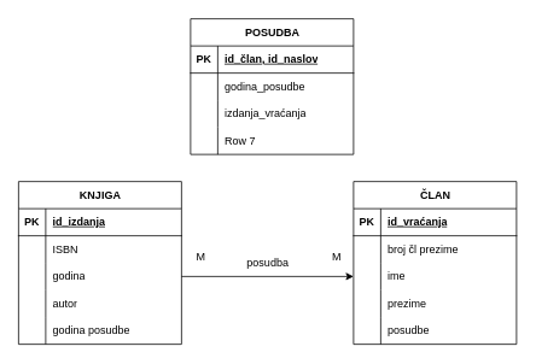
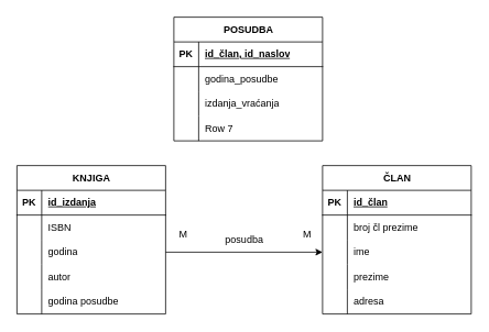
  <mxCell id="0" />
  <mxCell id="1" parent="0" />
  <mxCell id="2" value="KNJIGA" style="shape=table;startSize=30;container=1;collapsible=1;childLayout=tableLayout;fixedRows=1;rowLines=0;fontStyle=1;align=center;resizeLast=1;html=1;" vertex="1" parent="1"><mxGeometry x="20" y="200" width="180" height="180" as="geometry" /></mxCell>
  <mxCell id="3" value="" style="shape=tableRow;horizontal=0;startSize=0;swimlaneHead=0;swimlaneBody=0;fillColor=none;collapsible=0;dropTarget=0;points=[[0,0.5],[1,0.5]];portConstraint=eastwest;top=0;left=0;right=0;bottom=1;" vertex="1" parent="2"><mxGeometry y="30" width="180" height="30" as="geometry" /></mxCell>
  <mxCell id="4" value="PK" style="shape=partialRectangle;connectable=0;fillColor=none;top=0;left=0;bottom=0;right=0;fontStyle=1;overflow=hidden;whiteSpace=wrap;html=1;" vertex="1" parent="3"><mxGeometry width="30" height="30" as="geometry"><mxRectangle width="30" height="30" as="alternateBounds" /></mxGeometry></mxCell>
  <mxCell id="5" value="id_izdanja" style="shape=partialRectangle;connectable=0;fillColor=none;top=0;left=0;bottom=0;right=0;align=left;spacingLeft=6;fontStyle=5;overflow=hidden;whiteSpace=wrap;html=1;" vertex="1" parent="3"><mxGeometry x="30" width="150" height="30" as="geometry"><mxRectangle width="150" height="30" as="alternateBounds" /></mxGeometry></mxCell>
  <mxCell id="6" value="" style="shape=tableRow;horizontal=0;startSize=0;swimlaneHead=0;swimlaneBody=0;fillColor=none;collapsible=0;dropTarget=0;points=[[0,0.5],[1,0.5]];portConstraint=eastwest;top=0;left=0;right=0;bottom=0;" vertex="1" parent="2"><mxGeometry y="60" width="180" height="30" as="geometry" /></mxCell>
  <mxCell id="7" value="" style="shape=partialRectangle;connectable=0;fillColor=none;top=0;left=0;bottom=0;right=0;editable=1;overflow=hidden;whiteSpace=wrap;html=1;" vertex="1" parent="6"><mxGeometry width="30" height="30" as="geometry"><mxRectangle width="30" height="30" as="alternateBounds" /></mxGeometry></mxCell>
  <mxCell id="8" value="ISBN" style="shape=partialRectangle;connectable=0;fillColor=none;top=0;left=0;bottom=0;right=0;align=left;spacingLeft=6;overflow=hidden;whiteSpace=wrap;html=1;" vertex="1" parent="6"><mxGeometry x="30" width="150" height="30" as="geometry"><mxRectangle width="150" height="30" as="alternateBounds" /></mxGeometry></mxCell>
  <mxCell id="9" value="" style="shape=tableRow;horizontal=0;startSize=0;swimlaneHead=0;swimlaneBody=0;fillColor=none;collapsible=0;dropTarget=0;points=[[0,0.5],[1,0.5]];portConstraint=eastwest;top=0;left=0;right=0;bottom=0;" vertex="1" parent="2"><mxGeometry y="90" width="180" height="30" as="geometry" /></mxCell>
  <mxCell id="10" value="" style="shape=partialRectangle;connectable=0;fillColor=none;top=0;left=0;bottom=0;right=0;editable=1;overflow=hidden;whiteSpace=wrap;html=1;" vertex="1" parent="9"><mxGeometry width="30" height="30" as="geometry"><mxRectangle width="30" height="30" as="alternateBounds" /></mxGeometry></mxCell>
  <mxCell id="11" value="godina" style="shape=partialRectangle;connectable=0;fillColor=none;top=0;left=0;bottom=0;right=0;align=left;spacingLeft=6;overflow=hidden;whiteSpace=wrap;html=1;" vertex="1" parent="9"><mxGeometry x="30" width="150" height="30" as="geometry"><mxRectangle width="150" height="30" as="alternateBounds" /></mxGeometry></mxCell>
  <mxCell id="12" value="" style="shape=tableRow;horizontal=0;startSize=0;swimlaneHead=0;swimlaneBody=0;fillColor=none;collapsible=0;dropTarget=0;points=[[0,0.5],[1,0.5]];portConstraint=eastwest;top=0;left=0;right=0;bottom=0;" vertex="1" parent="2"><mxGeometry y="120" width="180" height="30" as="geometry" /></mxCell>
  <mxCell id="13" value="" style="shape=partialRectangle;connectable=0;fillColor=none;top=0;left=0;bottom=0;right=0;editable=1;overflow=hidden;whiteSpace=wrap;html=1;" vertex="1" parent="12"><mxGeometry width="30" height="30" as="geometry"><mxRectangle width="30" height="30" as="alternateBounds" /></mxGeometry></mxCell>
  <mxCell id="14" value="autor" style="shape=partialRectangle;connectable=0;fillColor=none;top=0;left=0;bottom=0;right=0;align=left;spacingLeft=6;overflow=hidden;whiteSpace=wrap;html=1;" vertex="1" parent="12"><mxGeometry x="30" width="150" height="30" as="geometry"><mxRectangle width="150" height="30" as="alternateBounds" /></mxGeometry></mxCell>
  <mxCell id="15" value="" style="shape=tableRow;horizontal=0;startSize=0;swimlaneHead=0;swimlaneBody=0;fillColor=none;collapsible=0;dropTarget=0;points=[[0,0.5],[1,0.5]];portConstraint=eastwest;top=0;left=0;right=0;bottom=0;" vertex="1" parent="2"><mxGeometry y="150" width="180" height="30" as="geometry" /></mxCell>
  <mxCell id="16" value="" style="shape=partialRectangle;connectable=0;fillColor=none;top=0;left=0;bottom=0;right=0;editable=1;overflow=hidden;whiteSpace=wrap;html=1;" vertex="1" parent="15"><mxGeometry width="30" height="30" as="geometry"><mxRectangle width="30" height="30" as="alternateBounds" /></mxGeometry></mxCell>
  <mxCell id="17" value="godina posudbe" style="shape=partialRectangle;connectable=0;fillColor=none;top=0;left=0;bottom=0;right=0;align=left;spacingLeft=6;overflow=hidden;whiteSpace=wrap;html=1;" vertex="1" parent="15"><mxGeometry x="30" width="150" height="30" as="geometry"><mxRectangle width="150" height="30" as="alternateBounds" /></mxGeometry></mxCell>
  <mxCell id="18" value="ČLAN" style="shape=table;startSize=30;container=1;collapsible=1;childLayout=tableLayout;fixedRows=1;rowLines=0;fontStyle=1;align=center;resizeLast=1;html=1;" vertex="1" parent="1"><mxGeometry x="390" y="200" width="180" height="180" as="geometry" /></mxCell>
  <mxCell id="19" value="" style="shape=tableRow;horizontal=0;startSize=0;swimlaneHead=0;swimlaneBody=0;fillColor=none;collapsible=0;dropTarget=0;points=[[0,0.5],[1,0.5]];portConstraint=eastwest;top=0;left=0;right=0;bottom=1;" vertex="1" parent="18"><mxGeometry y="30" width="180" height="30" as="geometry" /></mxCell>
  <mxCell id="20" value="PK" style="shape=partialRectangle;connectable=0;fillColor=none;top=0;left=0;bottom=0;right=0;fontStyle=1;overflow=hidden;whiteSpace=wrap;html=1;" vertex="1" parent="19"><mxGeometry width="30" height="30" as="geometry"><mxRectangle width="30" height="30" as="alternateBounds" /></mxGeometry></mxCell>
- <mxCell id="21" value="id_vraćanja" style="shape=partialRectangle;connectable=0;fillColor=none;top=0;left=0;bottom=0;right=0;align=left;spacingLeft=6;fontStyle=5;overflow=hidden;whiteSpace=wrap;html=1;" vertex="1" parent="19"><mxGeometry x="30" width="150" height="30" as="geometry"><mxRectangle width="150" height="30" as="alternateBounds" /></mxGeometry></mxCell>
+ <mxCell id="21" value="id_član" style="shape=partialRectangle;connectable=0;fillColor=none;top=0;left=0;bottom=0;right=0;align=left;spacingLeft=6;fontStyle=5;overflow=hidden;whiteSpace=wrap;html=1;" vertex="1" parent="19"><mxGeometry x="30" width="150" height="30" as="geometry"><mxRectangle width="150" height="30" as="alternateBounds" /></mxGeometry></mxCell>
  <mxCell id="22" value="" style="shape=tableRow;horizontal=0;startSize=0;swimlaneHead=0;swimlaneBody=0;fillColor=none;collapsible=0;dropTarget=0;points=[[0,0.5],[1,0.5]];portConstraint=eastwest;top=0;left=0;right=0;bottom=0;" vertex="1" parent="18"><mxGeometry y="60" width="180" height="30" as="geometry" /></mxCell>
  <mxCell id="23" value="" style="shape=partialRectangle;connectable=0;fillColor=none;top=0;left=0;bottom=0;right=0;editable=1;overflow=hidden;whiteSpace=wrap;html=1;" vertex="1" parent="22"><mxGeometry width="30" height="30" as="geometry"><mxRectangle width="30" height="30" as="alternateBounds" /></mxGeometry></mxCell>
  <mxCell id="24" value="broj čl prezime" style="shape=partialRectangle;connectable=0;fillColor=none;top=0;left=0;bottom=0;right=0;align=left;spacingLeft=6;overflow=hidden;whiteSpace=wrap;html=1;" vertex="1" parent="22"><mxGeometry x="30" width="150" height="30" as="geometry"><mxRectangle width="150" height="30" as="alternateBounds" /></mxGeometry></mxCell>
  <mxCell id="25" value="" style="shape=tableRow;horizontal=0;startSize=0;swimlaneHead=0;swimlaneBody=0;fillColor=none;collapsible=0;dropTarget=0;points=[[0,0.5],[1,0.5]];portConstraint=eastwest;top=0;left=0;right=0;bottom=0;" vertex="1" parent="18"><mxGeometry y="90" width="180" height="30" as="geometry" /></mxCell>
  <mxCell id="26" value="" style="shape=partialRectangle;connectable=0;fillColor=none;top=0;left=0;bottom=0;right=0;editable=1;overflow=hidden;whiteSpace=wrap;html=1;" vertex="1" parent="25"><mxGeometry width="30" height="30" as="geometry"><mxRectangle width="30" height="30" as="alternateBounds" /></mxGeometry></mxCell>
  <mxCell id="27" value="ime" style="shape=partialRectangle;connectable=0;fillColor=none;top=0;left=0;bottom=0;right=0;align=left;spacingLeft=6;overflow=hidden;whiteSpace=wrap;html=1;" vertex="1" parent="25"><mxGeometry x="30" width="150" height="30" as="geometry"><mxRectangle width="150" height="30" as="alternateBounds" /></mxGeometry></mxCell>
  <mxCell id="28" value="" style="shape=tableRow;horizontal=0;startSize=0;swimlaneHead=0;swimlaneBody=0;fillColor=none;collapsible=0;dropTarget=0;points=[[0,0.5],[1,0.5]];portConstraint=eastwest;top=0;left=0;right=0;bottom=0;" vertex="1" parent="18"><mxGeometry y="120" width="180" height="30" as="geometry" /></mxCell>
  <mxCell id="29" value="" style="shape=partialRectangle;connectable=0;fillColor=none;top=0;left=0;bottom=0;right=0;editable=1;overflow=hidden;whiteSpace=wrap;html=1;" vertex="1" parent="28"><mxGeometry width="30" height="30" as="geometry"><mxRectangle width="30" height="30" as="alternateBounds" /></mxGeometry></mxCell>
  <mxCell id="30" value="prezime" style="shape=partialRectangle;connectable=0;fillColor=none;top=0;left=0;bottom=0;right=0;align=left;spacingLeft=6;overflow=hidden;whiteSpace=wrap;html=1;" vertex="1" parent="28"><mxGeometry x="30" width="150" height="30" as="geometry"><mxRectangle width="150" height="30" as="alternateBounds" /></mxGeometry></mxCell>
  <mxCell id="31" value="" style="shape=tableRow;horizontal=0;startSize=0;swimlaneHead=0;swimlaneBody=0;fillColor=none;collapsible=0;dropTarget=0;points=[[0,0.5],[1,0.5]];portConstraint=eastwest;top=0;left=0;right=0;bottom=0;" vertex="1" parent="18"><mxGeometry y="150" width="180" height="30" as="geometry" /></mxCell>
  <mxCell id="32" value="" style="shape=partialRectangle;connectable=0;fillColor=none;top=0;left=0;bottom=0;right=0;editable=1;overflow=hidden;whiteSpace=wrap;html=1;" vertex="1" parent="31"><mxGeometry width="30" height="30" as="geometry"><mxRectangle width="30" height="30" as="alternateBounds" /></mxGeometry></mxCell>
- <mxCell id="33" value="posudbe" style="shape=partialRectangle;connectable=0;fillColor=none;top=0;left=0;bottom=0;right=0;align=left;spacingLeft=6;overflow=hidden;whiteSpace=wrap;html=1;" vertex="1" parent="31"><mxGeometry x="30" width="150" height="30" as="geometry"><mxRectangle width="150" height="30" as="alternateBounds" /></mxGeometry></mxCell>
+ <mxCell id="33" value="adresa" style="shape=partialRectangle;connectable=0;fillColor=none;top=0;left=0;bottom=0;right=0;align=left;spacingLeft=6;overflow=hidden;whiteSpace=wrap;html=1;" vertex="1" parent="31"><mxGeometry x="30" width="150" height="30" as="geometry"><mxRectangle width="150" height="30" as="alternateBounds" /></mxGeometry></mxCell>
  <mxCell id="34" value="POSUDBA" style="shape=table;startSize=30;container=1;collapsible=1;childLayout=tableLayout;fixedRows=1;rowLines=0;fontStyle=1;align=center;resizeLast=1;html=1;" vertex="1" parent="1"><mxGeometry x="210" y="20" width="180" height="150" as="geometry" /></mxCell>
  <mxCell id="35" value="" style="shape=tableRow;horizontal=0;startSize=0;swimlaneHead=0;swimlaneBody=0;fillColor=none;collapsible=0;dropTarget=0;points=[[0,0.5],[1,0.5]];portConstraint=eastwest;top=0;left=0;right=0;bottom=1;" vertex="1" parent="34"><mxGeometry y="30" width="180" height="30" as="geometry" /></mxCell>
  <mxCell id="36" value="PK" style="shape=partialRectangle;connectable=0;fillColor=none;top=0;left=0;bottom=0;right=0;fontStyle=1;overflow=hidden;whiteSpace=wrap;html=1;" vertex="1" parent="35"><mxGeometry width="30" height="30" as="geometry"><mxRectangle width="30" height="30" as="alternateBounds" /></mxGeometry></mxCell>
  <mxCell id="37" value="id_član, id_naslov" style="shape=partialRectangle;connectable=0;fillColor=none;top=0;left=0;bottom=0;right=0;align=left;spacingLeft=6;fontStyle=5;overflow=hidden;whiteSpace=wrap;html=1;" vertex="1" parent="35"><mxGeometry x="30" width="150" height="30" as="geometry"><mxRectangle width="150" height="30" as="alternateBounds" /></mxGeometry></mxCell>
  <mxCell id="38" value="" style="shape=tableRow;horizontal=0;startSize=0;swimlaneHead=0;swimlaneBody=0;fillColor=none;collapsible=0;dropTarget=0;points=[[0,0.5],[1,0.5]];portConstraint=eastwest;top=0;left=0;right=0;bottom=0;" vertex="1" parent="34"><mxGeometry y="60" width="180" height="30" as="geometry" /></mxCell>
  <mxCell id="39" value="" style="shape=partialRectangle;connectable=0;fillColor=none;top=0;left=0;bottom=0;right=0;editable=1;overflow=hidden;whiteSpace=wrap;html=1;" vertex="1" parent="38"><mxGeometry width="30" height="30" as="geometry"><mxRectangle width="30" height="30" as="alternateBounds" /></mxGeometry></mxCell>
  <mxCell id="40" value="godina_posudbe" style="shape=partialRectangle;connectable=0;fillColor=none;top=0;left=0;bottom=0;right=0;align=left;spacingLeft=6;overflow=hidden;whiteSpace=wrap;html=1;" vertex="1" parent="38"><mxGeometry x="30" width="150" height="30" as="geometry"><mxRectangle width="150" height="30" as="alternateBounds" /></mxGeometry></mxCell>
  <mxCell id="41" value="" style="shape=tableRow;horizontal=0;startSize=0;swimlaneHead=0;swimlaneBody=0;fillColor=none;collapsible=0;dropTarget=0;points=[[0,0.5],[1,0.5]];portConstraint=eastwest;top=0;left=0;right=0;bottom=0;" vertex="1" parent="34"><mxGeometry y="90" width="180" height="30" as="geometry" /></mxCell>
  <mxCell id="42" value="" style="shape=partialRectangle;connectable=0;fillColor=none;top=0;left=0;bottom=0;right=0;editable=1;overflow=hidden;whiteSpace=wrap;html=1;" vertex="1" parent="41"><mxGeometry width="30" height="30" as="geometry"><mxRectangle width="30" height="30" as="alternateBounds" /></mxGeometry></mxCell>
  <mxCell id="43" value="izdanja_vraćanja" style="shape=partialRectangle;connectable=0;fillColor=none;top=0;left=0;bottom=0;right=0;align=left;spacingLeft=6;overflow=hidden;whiteSpace=wrap;html=1;" vertex="1" parent="41"><mxGeometry x="30" width="150" height="30" as="geometry"><mxRectangle width="150" height="30" as="alternateBounds" /></mxGeometry></mxCell>
  <mxCell id="44" value="" style="shape=tableRow;horizontal=0;startSize=0;swimlaneHead=0;swimlaneBody=0;fillColor=none;collapsible=0;dropTarget=0;points=[[0,0.5],[1,0.5]];portConstraint=eastwest;top=0;left=0;right=0;bottom=0;" vertex="1" parent="34"><mxGeometry y="120" width="180" height="30" as="geometry" /></mxCell>
  <mxCell id="45" value="" style="shape=partialRectangle;connectable=0;fillColor=none;top=0;left=0;bottom=0;right=0;editable=1;overflow=hidden;whiteSpace=wrap;html=1;" vertex="1" parent="44"><mxGeometry width="30" height="30" as="geometry"><mxRectangle width="30" height="30" as="alternateBounds" /></mxGeometry></mxCell>
  <mxCell id="46" value="Row 7" style="shape=partialRectangle;connectable=0;fillColor=none;top=0;left=0;bottom=0;right=0;align=left;spacingLeft=6;overflow=hidden;whiteSpace=wrap;html=1;" vertex="1" parent="44"><mxGeometry x="30" width="150" height="30" as="geometry"><mxRectangle width="150" height="30" as="alternateBounds" /></mxGeometry></mxCell>
  <mxCell id="47" style="edgeStyle=orthogonalEdgeStyle;rounded=0;orthogonalLoop=1;jettySize=auto;html=1;entryX=0;entryY=0.5;entryDx=0;entryDy=0;" edge="1" parent="1" source="9" target="25"><mxGeometry relative="1" as="geometry" /></mxCell>
  <mxCell id="48" value="M" style="text;html=1;align=center;verticalAlign=middle;resizable=0;points=[];autosize=1;strokeColor=none;fillColor=none;" vertex="1" parent="1"><mxGeometry x="206" y="268" width="30" height="30" as="geometry" /></mxCell>
  <mxCell id="49" value="M" style="text;html=1;align=center;verticalAlign=middle;resizable=0;points=[];autosize=1;strokeColor=none;fillColor=none;" vertex="1" parent="1"><mxGeometry x="356" y="268" width="30" height="30" as="geometry" /></mxCell>
  <mxCell id="50" value="posudba" style="text;html=1;align=center;verticalAlign=middle;resizable=0;points=[];autosize=1;strokeColor=none;fillColor=none;" vertex="1" parent="1"><mxGeometry x="260" y="275" width="70" height="30" as="geometry" /></mxCell>
